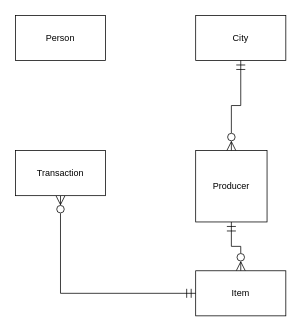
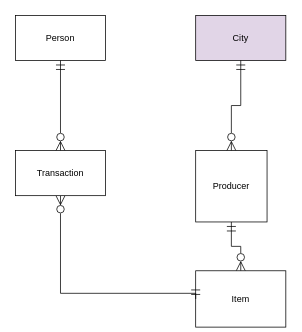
  <mxCell id="0" />
  <mxCell id="1" parent="0" />
  <mxCell id="2" value="Person" style="rounded=0;whiteSpace=wrap;html=1;" vertex="1" parent="1"><mxGeometry x="20" y="20" width="120" height="60" as="geometry" /></mxCell>
- <mxCell id="3" value="City" style="rounded=0;whiteSpace=wrap;html=1;" vertex="1" parent="1"><mxGeometry x="260" y="20" width="120" height="60" as="geometry" /></mxCell>
+ <mxCell id="3" value="City" style="rounded=0;whiteSpace=wrap;html=1;fillColor=#e1d5e7;" vertex="1" parent="1"><mxGeometry x="260" y="20" width="120" height="60" as="geometry" /></mxCell>
  <mxCell id="4" style="edgeStyle=orthogonalEdgeStyle;rounded=0;orthogonalLoop=1;jettySize=auto;html=1;entryX=0.5;entryY=1;entryDx=0;entryDy=0;startArrow=ERzeroToMany;startFill=0;endArrow=ERmandOne;endFill=0;endSize=10;startSize=10;" edge="1" parent="1" source="6" target="3"><mxGeometry relative="1" as="geometry" /></mxCell>
  <mxCell id="5" style="edgeStyle=orthogonalEdgeStyle;rounded=0;orthogonalLoop=1;jettySize=auto;html=1;entryX=0.5;entryY=0;entryDx=0;entryDy=0;startArrow=ERmandOne;startFill=0;endArrow=ERzeroToMany;endFill=0;endSize=10;startSize=10;" edge="1" parent="1" source="6" target="7"><mxGeometry relative="1" as="geometry" /></mxCell>
  <mxCell id="6" value="Producer" style="rounded=0;whiteSpace=wrap;html=1;" vertex="1" parent="1"><mxGeometry x="260" y="200" width="95" height="95" as="geometry" /></mxCell>
- <mxCell id="7" value="Item" style="rounded=0;whiteSpace=wrap;html=1;" vertex="1" parent="1"><mxGeometry x="260" y="360" width="120" height="60" as="geometry" /></mxCell>
+ <mxCell id="7" value="Item" style="rounded=0;whiteSpace=wrap;html=1;" vertex="1" parent="1"><mxGeometry x="260" y="360" width="120" height="75" as="geometry" /></mxCell>
  <mxCell id="8" style="edgeStyle=orthogonalEdgeStyle;rounded=0;orthogonalLoop=1;jettySize=auto;html=1;entryX=0;entryY=0.5;entryDx=0;entryDy=0;startArrow=ERzeroToMany;startFill=0;endArrow=ERmandOne;endFill=0;endSize=10;startSize=10;" edge="1" parent="1" source="10" target="7"><mxGeometry relative="1" as="geometry"><Array as="points"><mxPoint x="80" y="390" /></Array></mxGeometry></mxCell>
+ <mxCell id="9" style="edgeStyle=orthogonalEdgeStyle;rounded=0;orthogonalLoop=1;jettySize=auto;html=1;entryX=0.5;entryY=1;entryDx=0;entryDy=0;startArrow=ERzeroToMany;startFill=0;strokeWidth=1;endSize=10;startSize=10;endArrow=ERmandOne;endFill=0;" edge="1" parent="1" source="10" target="2"><mxGeometry relative="1" as="geometry" /></mxCell>
  <mxCell id="10" value="Transaction" style="rounded=0;whiteSpace=wrap;html=1;" vertex="1" parent="1"><mxGeometry x="20" y="200" width="120" height="60" as="geometry" /></mxCell>
